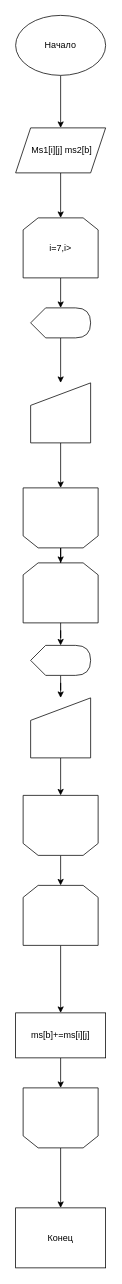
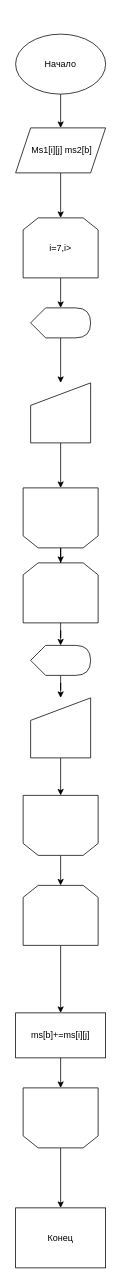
  <mxCell id="0" />
  <mxCell id="1" parent="0" />
  <mxCell id="2" value="" style="edgeStyle=orthogonalEdgeStyle;rounded=0;orthogonalLoop=1;jettySize=auto;html=1;" parent="1" source="3" target="5" edge="1"><mxGeometry relative="1" as="geometry" /></mxCell>
- <mxCell id="3" value="Начало" style="ellipse;whiteSpace=wrap;html=1;" parent="1" vertex="1"><mxGeometry x="20" width="120" height="80" as="geometry" y="20" /></mxCell>
+ <mxCell id="3" value="Начало" style="ellipse;whiteSpace=wrap;html=1;" parent="1" vertex="1"><mxGeometry x="20" y="45" width="120" height="80" as="geometry" /></mxCell>
  <mxCell id="4" value="" style="edgeStyle=orthogonalEdgeStyle;rounded=0;orthogonalLoop=1;jettySize=auto;html=1;" parent="1" source="5" target="7" edge="1"><mxGeometry relative="1" as="geometry" /></mxCell>
  <mxCell id="5" value="&amp;nbsp;Ms1[i][j] ms2[b]" style="shape=parallelogram;perimeter=parallelogramPerimeter;whiteSpace=wrap;html=1;fixedSize=1;" parent="1" vertex="1"><mxGeometry x="20" y="170" width="120" height="60" as="geometry" /></mxCell>
  <mxCell id="6" value="" style="edgeStyle=orthogonalEdgeStyle;rounded=0;orthogonalLoop=1;jettySize=auto;html=1;" parent="1" source="7" target="9" edge="1"><mxGeometry relative="1" as="geometry" /></mxCell>
  <mxCell id="7" value="i=7,i&amp;gt;" style="shape=loopLimit;whiteSpace=wrap;html=1;" parent="1" vertex="1"><mxGeometry x="30" y="290" width="100" height="80" as="geometry" /></mxCell>
  <mxCell id="8" value="" style="edgeStyle=orthogonalEdgeStyle;rounded=0;orthogonalLoop=1;jettySize=auto;html=1;" parent="1" source="9" target="11" edge="1"><mxGeometry relative="1" as="geometry" /></mxCell>
  <mxCell id="9" value="" style="shape=display;whiteSpace=wrap;html=1;" parent="1" vertex="1"><mxGeometry x="40" y="410" width="80" height="40" as="geometry" /></mxCell>
  <mxCell id="10" value="" style="edgeStyle=orthogonalEdgeStyle;rounded=0;orthogonalLoop=1;jettySize=auto;html=1;" parent="1" source="11" target="13" edge="1"><mxGeometry relative="1" as="geometry" /></mxCell>
  <mxCell id="11" value="" style="shape=manualInput;whiteSpace=wrap;html=1;" parent="1" vertex="1"><mxGeometry x="40" y="510" width="80" height="80" as="geometry" /></mxCell>
  <mxCell id="12" value="" style="edgeStyle=orthogonalEdgeStyle;rounded=0;orthogonalLoop=1;jettySize=auto;html=1;" parent="1" source="13" target="15" edge="1"><mxGeometry relative="1" as="geometry" /></mxCell>
  <mxCell id="13" value="" style="shape=loopLimit;whiteSpace=wrap;html=1;direction=west;" parent="1" vertex="1"><mxGeometry x="30" y="650" width="100" height="80" as="geometry" /></mxCell>
  <mxCell id="14" value="" style="edgeStyle=orthogonalEdgeStyle;rounded=0;orthogonalLoop=1;jettySize=auto;html=1;" parent="1" source="20" target="17" edge="1"><mxGeometry relative="1" as="geometry" /></mxCell>
  <mxCell id="15" value="" style="shape=loopLimit;whiteSpace=wrap;html=1;direction=east;" parent="1" vertex="1"><mxGeometry x="30" y="750" width="100" height="80" as="geometry" /></mxCell>
  <mxCell id="16" value="" style="edgeStyle=orthogonalEdgeStyle;rounded=0;orthogonalLoop=1;jettySize=auto;html=1;" parent="1" source="17" target="19" edge="1"><mxGeometry relative="1" as="geometry" /></mxCell>
  <mxCell id="17" value="" style="shape=manualInput;whiteSpace=wrap;html=1;" parent="1" vertex="1"><mxGeometry x="40" y="930" width="80" height="80" as="geometry" /></mxCell>
  <mxCell id="18" value="" style="edgeStyle=orthogonalEdgeStyle;rounded=0;orthogonalLoop=1;jettySize=auto;html=1;" parent="1" source="19" target="23" edge="1"><mxGeometry relative="1" as="geometry" /></mxCell>
  <mxCell id="19" value="" style="shape=loopLimit;whiteSpace=wrap;html=1;direction=west;" parent="1" vertex="1"><mxGeometry x="30" y="1060" width="100" height="80" as="geometry" /></mxCell>
  <mxCell id="20" value="" style="shape=display;whiteSpace=wrap;html=1;" parent="1" vertex="1"><mxGeometry x="40" y="860" width="80" height="40" as="geometry" /></mxCell>
  <mxCell id="21" value="" style="edgeStyle=orthogonalEdgeStyle;rounded=0;orthogonalLoop=1;jettySize=auto;html=1;" parent="1" source="15" target="20" edge="1"><mxGeometry relative="1" as="geometry"><mxPoint x="80" y="830" as="sourcePoint" /><mxPoint x="80" y="930" as="targetPoint" /></mxGeometry></mxCell>
  <mxCell id="22" value="" style="edgeStyle=orthogonalEdgeStyle;rounded=0;orthogonalLoop=1;jettySize=auto;html=1;" parent="1" source="23" target="25" edge="1"><mxGeometry relative="1" as="geometry" /></mxCell>
  <mxCell id="23" value="" style="shape=loopLimit;whiteSpace=wrap;html=1;direction=east;" parent="1" vertex="1"><mxGeometry x="30" y="1180" width="100" height="80" as="geometry" /></mxCell>
  <mxCell id="24" value="" style="edgeStyle=orthogonalEdgeStyle;rounded=0;orthogonalLoop=1;jettySize=auto;html=1;" parent="1" source="25" target="27" edge="1"><mxGeometry relative="1" as="geometry" /></mxCell>
  <mxCell id="25" value="ms[b]+=ms[i][j]" style="whiteSpace=wrap;html=1;" parent="1" vertex="1"><mxGeometry x="20" y="1350" width="120" height="60" as="geometry" /></mxCell>
  <mxCell id="26" value="" style="edgeStyle=orthogonalEdgeStyle;rounded=0;orthogonalLoop=1;jettySize=auto;html=1;" parent="1" source="27" target="28" edge="1"><mxGeometry relative="1" as="geometry" /></mxCell>
  <mxCell id="27" value="" style="shape=loopLimit;whiteSpace=wrap;html=1;direction=west;" parent="1" vertex="1"><mxGeometry x="30" y="1450" width="100" height="80" as="geometry" /></mxCell>
  <mxCell id="28" value="Конец" style="whiteSpace=wrap;html=1;rounded=0;" parent="1" vertex="1"><mxGeometry x="20" y="1610" width="120" height="80" as="geometry" /></mxCell>
